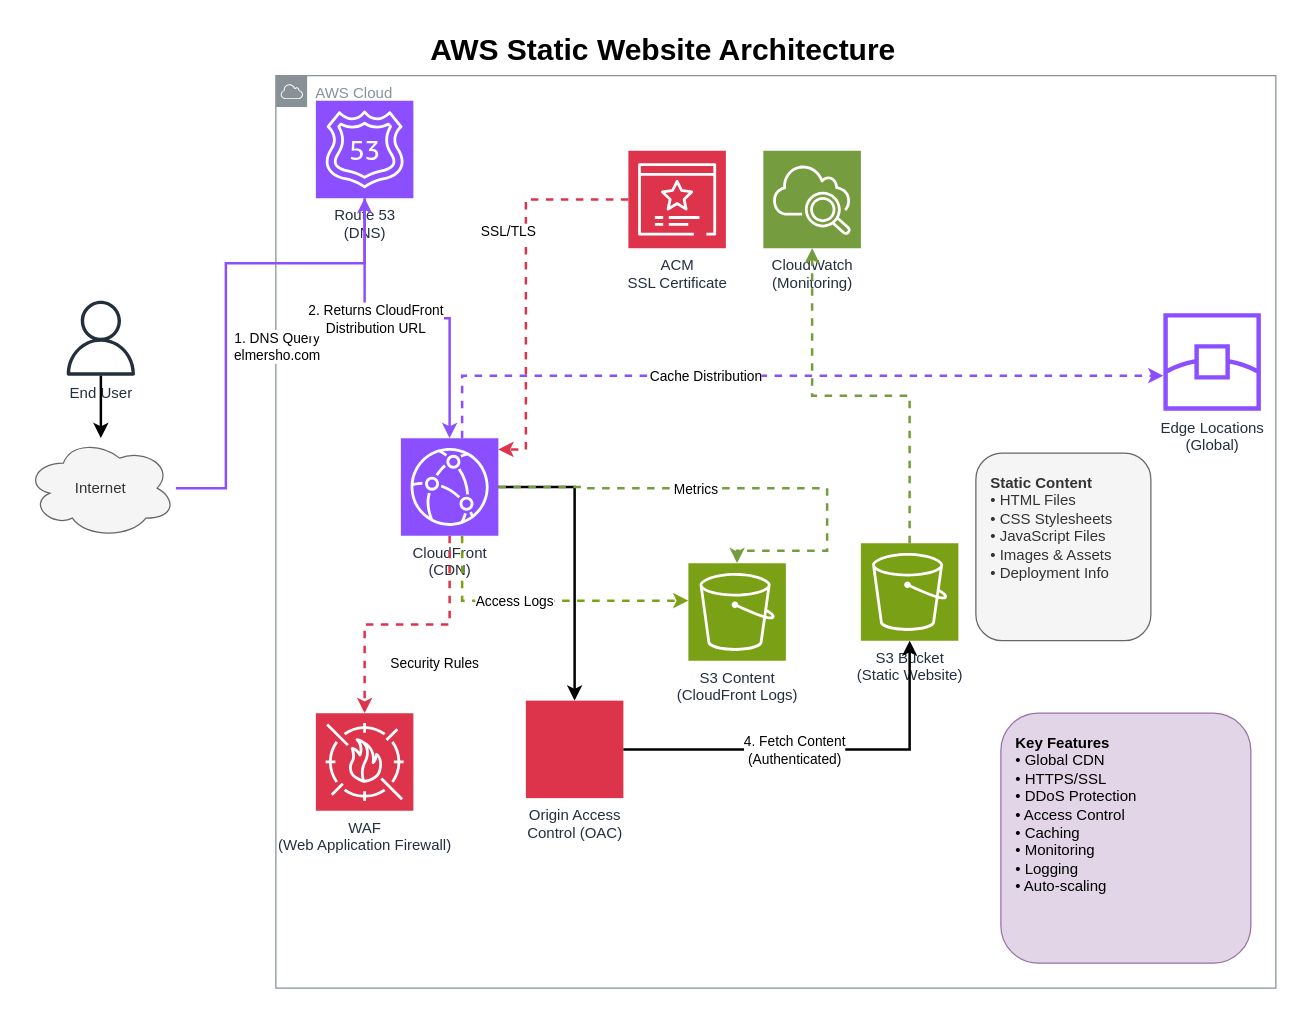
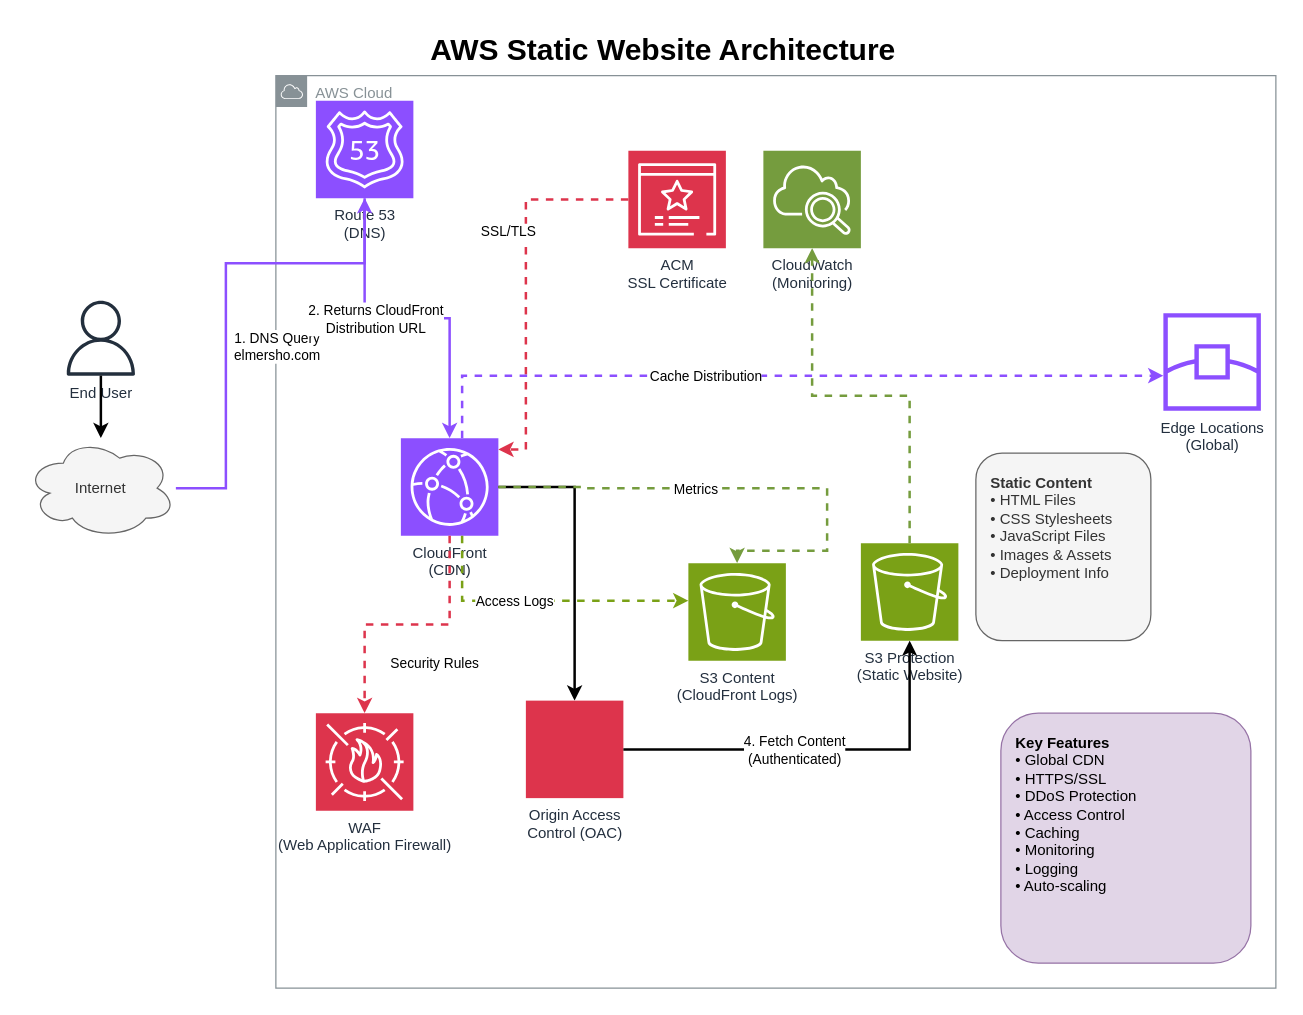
  <mxCell id="0" />
  <mxCell id="1" parent="0" />
  <mxCell id="2" value="AWS Static Website Architecture" style="text;html=1;strokeColor=none;fillColor=none;align=center;verticalAlign=middle;whiteSpace=wrap;rounded=0;fontSize=24;fontStyle=1;" parent="1" vertex="1"><mxGeometry x="330" y="20" width="400" height="40" as="geometry" /></mxCell>
  <mxCell id="3" value="AWS Cloud" style="sketch=0;outlineConnect=0;gradientColor=none;html=1;whiteSpace=wrap;fontSize=12;fontStyle=0;shape=mxgraph.aws4.group;grIcon=mxgraph.aws4.group_aws_cloud;strokeColor=#879196;fillColor=none;verticalAlign=top;align=left;spacingLeft=30;fontColor=#879196;dashed=0;" parent="1" vertex="1"><mxGeometry x="220" y="60" width="800" height="730" as="geometry" /></mxCell>
  <mxCell id="4" value="Internet" style="ellipse;shape=cloud;whiteSpace=wrap;html=1;fillColor=#f5f5f5;strokeColor=#666666;fontColor=#333333;" parent="1" vertex="1"><mxGeometry x="20" y="350" width="120" height="80" as="geometry" /></mxCell>
  <mxCell id="5" value="End User" style="sketch=0;outlineConnect=0;fontColor=#232F3E;gradientColor=none;fillColor=#232F3D;strokeColor=none;dashed=0;verticalLabelPosition=bottom;verticalAlign=top;align=center;html=1;fontSize=12;fontStyle=0;aspect=fixed;pointerEvents=1;shape=mxgraph.aws4.user;" parent="1" vertex="1"><mxGeometry x="50" y="240" width="60" height="60" as="geometry" /></mxCell>
  <mxCell id="6" value="Route 53&lt;br&gt;(DNS)" style="sketch=0;points=[[0,0,0],[0.25,0,0],[0.5,0,0],[0.75,0,0],[1,0,0],[0,1,0],[0.25,1,0],[0.5,1,0],[0.75,1,0],[1,1,0],[0,0.25,0],[0,0.5,0],[0,0.75,0],[1,0.25,0],[1,0.5,0],[1,0.75,0]];outlineConnect=0;fontColor=#232F3E;fillColor=#8C4FFF;strokeColor=#ffffff;dashed=0;verticalLabelPosition=bottom;verticalAlign=top;align=center;html=1;fontSize=12;fontStyle=0;aspect=fixed;shape=mxgraph.aws4.resourceIcon;resIcon=mxgraph.aws4.route_53;" parent="1" vertex="1"><mxGeometry x="252" y="80" width="78" height="78" as="geometry" /></mxCell>
  <mxCell id="7" value="ACM&lt;br&gt;SSL Certificate" style="sketch=0;points=[[0,0,0],[0.25,0,0],[0.5,0,0],[0.75,0,0],[1,0,0],[0,1,0],[0.25,1,0],[0.5,1,0],[0.75,1,0],[1,1,0],[0,0.25,0],[0,0.5,0],[0,0.75,0],[1,0.25,0],[1,0.5,0],[1,0.75,0]];outlineConnect=0;fontColor=#232F3E;fillColor=#DD344C;strokeColor=#ffffff;dashed=0;verticalLabelPosition=bottom;verticalAlign=top;align=center;html=1;fontSize=12;fontStyle=0;aspect=fixed;shape=mxgraph.aws4.resourceIcon;resIcon=mxgraph.aws4.certificate_manager_3;" parent="1" vertex="1"><mxGeometry x="502" y="120" width="78" height="78" as="geometry" /></mxCell>
  <mxCell id="8" value="CloudFront&lt;br&gt;(CDN)" style="sketch=0;points=[[0,0,0],[0.25,0,0],[0.5,0,0],[0.75,0,0],[1,0,0],[0,1,0],[0.25,1,0],[0.5,1,0],[0.75,1,0],[1,1,0],[0,0.25,0],[0,0.5,0],[0,0.75,0],[1,0.25,0],[1,0.5,0],[1,0.75,0]];outlineConnect=0;fontColor=#232F3E;fillColor=#8C4FFF;strokeColor=#ffffff;dashed=0;verticalLabelPosition=bottom;verticalAlign=top;align=center;html=1;fontSize=12;fontStyle=0;aspect=fixed;shape=mxgraph.aws4.resourceIcon;resIcon=mxgraph.aws4.cloudfront;" parent="1" vertex="1"><mxGeometry x="320" y="350" width="78" height="78" as="geometry" /></mxCell>
- <mxCell id="9" value="S3 Bucket&lt;br&gt;(Static Website)" style="sketch=0;points=[[0,0,0],[0.25,0,0],[0.5,0,0],[0.75,0,0],[1,0,0],[0,1,0],[0.25,1,0],[0.5,1,0],[0.75,1,0],[1,1,0],[0,0.25,0],[0,0.5,0],[0,0.75,0],[1,0.25,0],[1,0.5,0],[1,0.75,0]];outlineConnect=0;fontColor=#232F3E;fillColor=#7AA116;strokeColor=#ffffff;dashed=0;verticalLabelPosition=bottom;verticalAlign=top;align=center;html=1;fontSize=12;fontStyle=0;aspect=fixed;shape=mxgraph.aws4.resourceIcon;resIcon=mxgraph.aws4.s3;" parent="1" vertex="1"><mxGeometry x="688" y="434" width="78" height="78" as="geometry" /></mxCell>
+ <mxCell id="9" value="S3 Protection&lt;br&gt;(Static Website)" style="sketch=0;points=[[0,0,0],[0.25,0,0],[0.5,0,0],[0.75,0,0],[1,0,0],[0,1,0],[0.25,1,0],[0.5,1,0],[0.75,1,0],[1,1,0],[0,0.25,0],[0,0.5,0],[0,0.75,0],[1,0.25,0],[1,0.5,0],[1,0.75,0]];outlineConnect=0;fontColor=#232F3E;fillColor=#7AA116;strokeColor=#ffffff;dashed=0;verticalLabelPosition=bottom;verticalAlign=top;align=center;html=1;fontSize=12;fontStyle=0;aspect=fixed;shape=mxgraph.aws4.resourceIcon;resIcon=mxgraph.aws4.s3;" parent="1" vertex="1"><mxGeometry x="688" y="434" width="78" height="78" as="geometry" /></mxCell>
  <mxCell id="10" value="S3 Content&lt;br&gt;(CloudFront Logs)" style="sketch=0;points=[[0,0,0],[0.25,0,0],[0.5,0,0],[0.75,0,0],[1,0,0],[0,1,0],[0.25,1,0],[0.5,1,0],[0.75,1,0],[1,1,0],[0,0.25,0],[0,0.5,0],[0,0.75,0],[1,0.25,0],[1,0.5,0],[1,0.75,0]];outlineConnect=0;fontColor=#232F3E;fillColor=#7AA116;strokeColor=#ffffff;dashed=0;verticalLabelPosition=bottom;verticalAlign=top;align=center;html=1;fontSize=12;fontStyle=0;aspect=fixed;shape=mxgraph.aws4.resourceIcon;resIcon=mxgraph.aws4.s3;" parent="1" vertex="1"><mxGeometry x="550" y="450" width="78" height="78" as="geometry" /></mxCell>
  <mxCell id="11" value="Origin Access&lt;br&gt;Control (OAC)" style="sketch=0;outlineConnect=0;fontColor=#232F3E;gradientColor=none;fillColor=#DD344C;strokeColor=none;dashed=0;verticalLabelPosition=bottom;verticalAlign=top;align=center;html=1;fontSize=12;fontStyle=0;aspect=fixed;pointerEvents=1;shape=mxgraph.aws4.identity_access_management;" parent="1" vertex="1"><mxGeometry x="420" y="560" width="78" height="78" as="geometry" /></mxCell>
  <mxCell id="12" value="CloudWatch&lt;br&gt;(Monitoring)" style="sketch=0;points=[[0,0,0],[0.25,0,0],[0.5,0,0],[0.75,0,0],[1,0,0],[0,1,0],[0.25,1,0],[0.5,1,0],[0.75,1,0],[1,1,0],[0,0.25,0],[0,0.5,0],[0,0.75,0],[1,0.25,0],[1,0.5,0],[1,0.75,0]];outlineConnect=0;fontColor=#232F3E;fillColor=#759C3E;strokeColor=#ffffff;dashed=0;verticalLabelPosition=bottom;verticalAlign=top;align=center;html=1;fontSize=12;fontStyle=0;aspect=fixed;shape=mxgraph.aws4.resourceIcon;resIcon=mxgraph.aws4.cloudwatch_2;" parent="1" vertex="1"><mxGeometry x="610" y="120" width="78" height="78" as="geometry" /></mxCell>
  <mxCell id="13" value="WAF&lt;br&gt;(Web Application Firewall)" style="sketch=0;points=[[0,0,0],[0.25,0,0],[0.5,0,0],[0.75,0,0],[1,0,0],[0,1,0],[0.25,1,0],[0.5,1,0],[0.75,1,0],[1,1,0],[0,0.25,0],[0,0.5,0],[0,0.75,0],[1,0.25,0],[1,0.5,0],[1,0.75,0]];outlineConnect=0;fontColor=#232F3E;fillColor=#DD344C;strokeColor=#ffffff;dashed=0;verticalLabelPosition=bottom;verticalAlign=top;align=center;html=1;fontSize=12;fontStyle=0;aspect=fixed;shape=mxgraph.aws4.resourceIcon;resIcon=mxgraph.aws4.waf;" parent="1" vertex="1"><mxGeometry x="252" y="570" width="78" height="78" as="geometry" /></mxCell>
  <mxCell id="14" value="Edge Locations&lt;br&gt;(Global)" style="sketch=0;outlineConnect=0;fontColor=#232F3E;gradientColor=none;fillColor=#8C4FFF;strokeColor=none;dashed=0;verticalLabelPosition=bottom;verticalAlign=top;align=center;html=1;fontSize=12;fontStyle=0;aspect=fixed;pointerEvents=1;shape=mxgraph.aws4.edge_location;" parent="1" vertex="1"><mxGeometry x="930" y="250" width="78" height="78" as="geometry" /></mxCell>
  <mxCell id="15" style="edgeStyle=orthogonalEdgeStyle;rounded=0;orthogonalLoop=1;jettySize=auto;html=1;strokeWidth=2;" parent="1" source="5" target="4" edge="1"><mxGeometry relative="1" as="geometry" /></mxCell>
  <mxCell id="16" style="edgeStyle=orthogonalEdgeStyle;rounded=0;orthogonalLoop=1;jettySize=auto;html=1;strokeWidth=2;strokeColor=#8C4FFF;" parent="1" source="4" target="6" edge="1"><mxGeometry relative="1" as="geometry"><Array as="points"><mxPoint x="180" y="390" /><mxPoint x="180" y="210" /><mxPoint x="291" y="210" /></Array></mxGeometry></mxCell>
  <mxCell id="17" value="1. DNS Query&lt;br&gt;elmersho.com" style="edgeLabel;html=1;align=center;verticalAlign=middle;resizable=0;points=[];" parent="16" vertex="1" connectable="0"><mxGeometry x="-0.3" y="-20" relative="1" as="geometry"><mxPoint x="20" y="-20" as="offset" /></mxGeometry></mxCell>
  <mxCell id="18" style="edgeStyle=orthogonalEdgeStyle;rounded=0;orthogonalLoop=1;jettySize=auto;html=1;strokeWidth=2;strokeColor=#8C4FFF;" parent="1" source="6" target="8" edge="1"><mxGeometry relative="1" as="geometry" /></mxCell>
  <mxCell id="19" value="2. Returns CloudFront&lt;br&gt;Distribution URL" style="edgeLabel;html=1;align=center;verticalAlign=middle;resizable=0;points=[];" parent="18" vertex="1" connectable="0"><mxGeometry x="-0.2" y="20" relative="1" as="geometry"><mxPoint y="20" as="offset" /></mxGeometry></mxCell>
  <mxCell id="20" style="edgeStyle=orthogonalEdgeStyle;rounded=0;orthogonalLoop=1;jettySize=auto;html=1;strokeWidth=2;strokeColor=#DD344C;dashed=1;" parent="1" source="7" target="8" edge="1"><mxGeometry relative="1" as="geometry"><Array as="points"><mxPoint x="420" y="159" /><mxPoint x="420" y="359" /></Array></mxGeometry></mxCell>
  <mxCell id="21" value="SSL/TLS" style="edgeLabel;html=1;align=center;verticalAlign=middle;resizable=0;points=[];" parent="20" vertex="1" connectable="0"><mxGeometry x="-0.2" y="-15" relative="1" as="geometry"><mxPoint y="-15" as="offset" /></mxGeometry></mxCell>
  <mxCell id="22" style="edgeStyle=orthogonalEdgeStyle;rounded=0;orthogonalLoop=1;jettySize=auto;html=1;strokeWidth=2;" parent="1" source="8" target="11" edge="1"><mxGeometry relative="1" as="geometry" /></mxCell>
  <mxCell id="23" style="edgeStyle=orthogonalEdgeStyle;rounded=0;orthogonalLoop=1;jettySize=auto;html=1;strokeWidth=2;" parent="1" source="11" target="9" edge="1"><mxGeometry relative="1" as="geometry" /></mxCell>
  <mxCell id="24" value="4. Fetch Content&lt;br&gt;(Authenticated)" style="edgeLabel;html=1;align=center;verticalAlign=middle;resizable=0;points=[];" parent="23" vertex="1" connectable="0"><mxGeometry x="-0.2" y="-20" relative="1" as="geometry"><mxPoint x="10" y="-20" as="offset" /></mxGeometry></mxCell>
  <mxCell id="25" style="edgeStyle=orthogonalEdgeStyle;rounded=0;orthogonalLoop=1;jettySize=auto;html=1;strokeWidth=2;strokeColor=#DD344C;dashed=1;" parent="1" source="8" target="13" edge="1"><mxGeometry relative="1" as="geometry" /></mxCell>
  <mxCell id="26" value="Security Rules" style="edgeLabel;html=1;align=center;verticalAlign=middle;resizable=0;points=[];" parent="25" vertex="1" connectable="0"><mxGeometry x="-0.2" y="15" relative="1" as="geometry"><mxPoint y="15" as="offset" /></mxGeometry></mxCell>
  <mxCell id="27" style="edgeStyle=orthogonalEdgeStyle;rounded=0;orthogonalLoop=1;jettySize=auto;html=1;strokeWidth=2;strokeColor=#7AA116;dashed=1;" parent="1" source="8" target="10" edge="1"><mxGeometry relative="1" as="geometry"><Array as="points"><mxPoint x="369" y="480" /><mxPoint x="619" y="480" /></Array></mxGeometry></mxCell>
  <mxCell id="28" value="Access Logs" style="edgeLabel;html=1;align=center;verticalAlign=middle;resizable=0;points=[];" parent="27" vertex="1" connectable="0"><mxGeometry x="-0.2" y="-15" relative="1" as="geometry"><mxPoint y="-15" as="offset" /></mxGeometry></mxCell>
  <mxCell id="29" style="edgeStyle=orthogonalEdgeStyle;rounded=0;orthogonalLoop=1;jettySize=auto;html=1;strokeWidth=2;strokeColor=#759C3E;dashed=1;exitX=1;exitY=0.5;exitDx=0;exitDy=0;exitPerimeter=0;entryX=0.5;entryY=0;entryDx=0;entryDy=0;entryPerimeter=0;" parent="1" source="8" target="10" edge="1"><mxGeometry relative="1" as="geometry"><Array as="points"><mxPoint x="470" y="389" /><mxPoint x="470" y="390" /><mxPoint x="661" y="390" /><mxPoint x="661" y="440" /><mxPoint x="589" y="440" /></Array><mxPoint x="470" y="337" as="sourcePoint" /><mxPoint x="600" y="430" as="targetPoint" /></mxGeometry></mxCell>
  <mxCell id="30" value="Metrics" style="edgeLabel;html=1;align=center;verticalAlign=middle;resizable=0;points=[];" parent="29" vertex="1" connectable="0"><mxGeometry x="-0.2" y="-15" relative="1" as="geometry"><mxPoint y="-15" as="offset" /></mxGeometry></mxCell>
  <mxCell id="31" style="edgeStyle=orthogonalEdgeStyle;rounded=0;orthogonalLoop=1;jettySize=auto;html=1;strokeWidth=2;strokeColor=#759C3E;dashed=1;" parent="1" source="9" target="12" edge="1"><mxGeometry relative="1" as="geometry" /></mxCell>
  <mxCell id="32" style="edgeStyle=orthogonalEdgeStyle;rounded=0;orthogonalLoop=1;jettySize=auto;html=1;strokeWidth=2;strokeColor=#8C4FFF;dashed=1;" parent="1" source="8" target="14" edge="1"><mxGeometry relative="1" as="geometry"><Array as="points"><mxPoint x="369" y="300" /><mxPoint x="939" y="300" /></Array></mxGeometry></mxCell>
  <mxCell id="33" value="Cache Distribution" style="edgeLabel;html=1;align=center;verticalAlign=middle;resizable=0;points=[];" parent="32" vertex="1" connectable="0"><mxGeometry x="-0.2" y="-15" relative="1" as="geometry"><mxPoint y="-15" as="offset" /></mxGeometry></mxCell>
  <mxCell id="34" value="&lt;b&gt;Static Content&lt;/b&gt;&lt;br&gt;• HTML Files&lt;br&gt;• CSS Stylesheets&lt;br&gt;• JavaScript Files&lt;br&gt;• Images &amp; Assets&lt;br&gt;• Deployment Info" style="rounded=1;whiteSpace=wrap;html=1;fillColor=#f5f5f5;strokeColor=#666666;fontColor=#333333;align=left;verticalAlign=top;spacingLeft=10;spacingTop=10;" parent="1" vertex="1"><mxGeometry x="780" y="362" width="140" height="150" as="geometry" /></mxCell>
  <mxCell id="35" value="&lt;b&gt;Key Features&lt;/b&gt;&lt;br&gt;• Global CDN&lt;br&gt;• HTTPS/SSL&lt;br&gt;• DDoS Protection&lt;br&gt;• Access Control&lt;br&gt;• Caching&lt;br&gt;• Monitoring&lt;br&gt;• Logging&lt;br&gt;• Auto-scaling" style="rounded=1;whiteSpace=wrap;html=1;fillColor=#e1d5e7;strokeColor=#9673a6;align=left;verticalAlign=top;spacingLeft=10;spacingTop=10;" parent="1" vertex="1"><mxGeometry x="800" y="570" width="200" height="200" as="geometry" /></mxCell>
